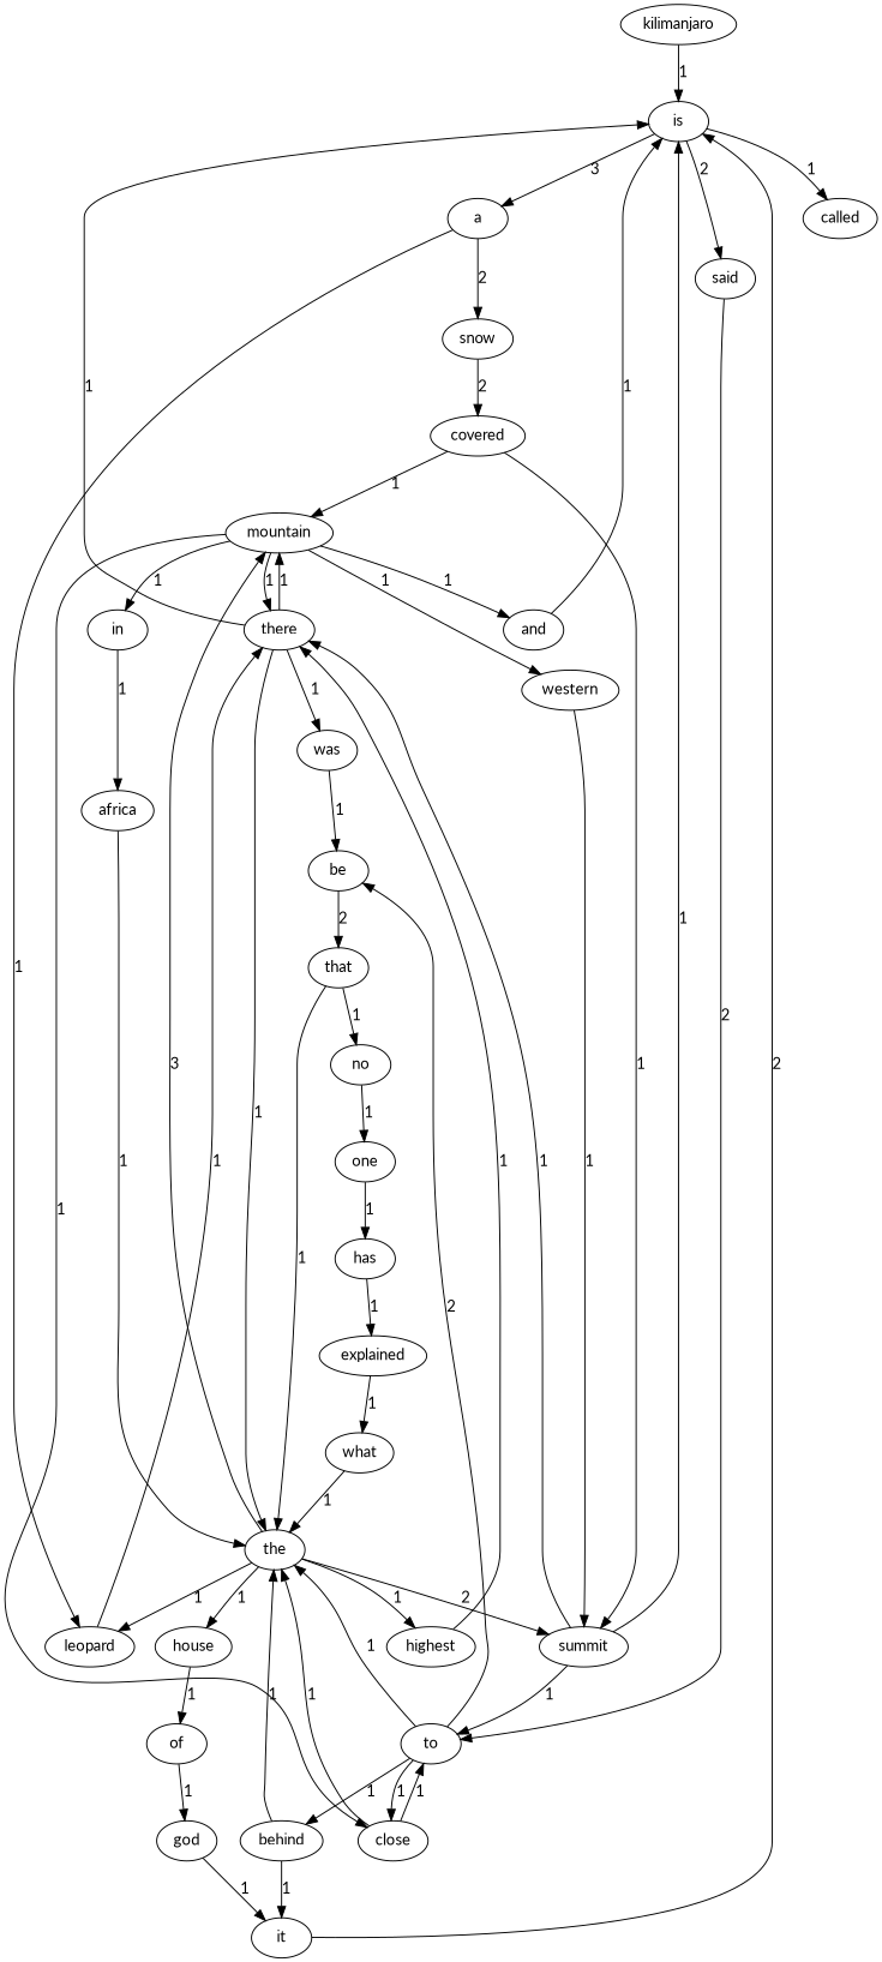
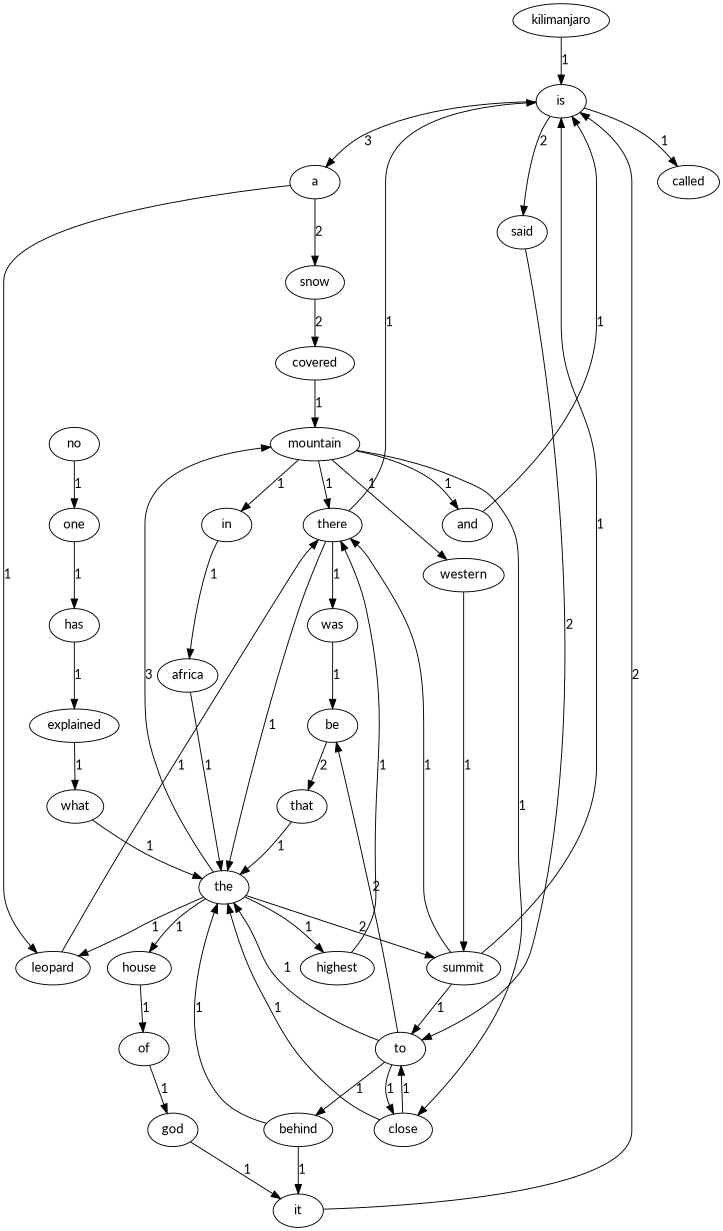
  digraph {
    fontname=Lato
    node [fontname=Lato]
    edge [color=BLACK fontname=Lato]
    kilimanjaro
    is
    a
    said
    called
    snow
    leopard
    to
    covered
    there
    the
    close
    be
    behind
    mountain
    summit
    highest
    house
    was
    and
    in
    western
    africa
    it
    that
    no
    of
    one
    has
    god
    explained
    what
    kilimanjaro -> is [label=1]
    is -> a [label=3]
    is -> said [label=2]
    is -> called [label=1]
    a -> snow [label=2]
    a -> leopard [label=1]
    said -> to [label=2]
    snow -> covered [label=2]
    leopard -> there [label=1]
    to -> the [label=1]
    to -> close [label=1]
    to -> be [label=2]
    to -> behind [label=1]
    covered -> mountain [label=1]
-   covered -> summit [label=1]
    there -> is [label=1]
    there -> the [label=1]
-   there -> mountain [label=1]
    there -> was [label=1]
    the -> leopard [label=1]
    the -> mountain [label=3]
    the -> summit [label=2]
    the -> highest [label=1]
    the -> house [label=1]
    close -> to [label=1]
    close -> the [label=1]
    be -> that [label=2]
    behind -> the [label=1]
    behind -> it [label=1]
    mountain -> there [label=1]
    mountain -> close [label=1]
    mountain -> and [label=1]
    mountain -> in [label=1]
    mountain -> western [label=1]
    summit -> is [label=1]
    summit -> to [label=1]
    summit -> there [label=1]
    highest -> there [label=1]
    house -> of [label=1]
    was -> be [label=1]
    and -> is [label=1]
    in -> africa [label=1]
    western -> summit [label=1]
    africa -> the [label=1]
    it -> is [label=2]
    that -> the [label=1]
-   that -> no [label=1]
    no -> one [label=1]
    of -> god [label=1]
    one -> has [label=1]
    has -> explained [label=1]
    god -> it [label=1]
    explained -> what [label=1]
    what -> the [label=1]
  }
